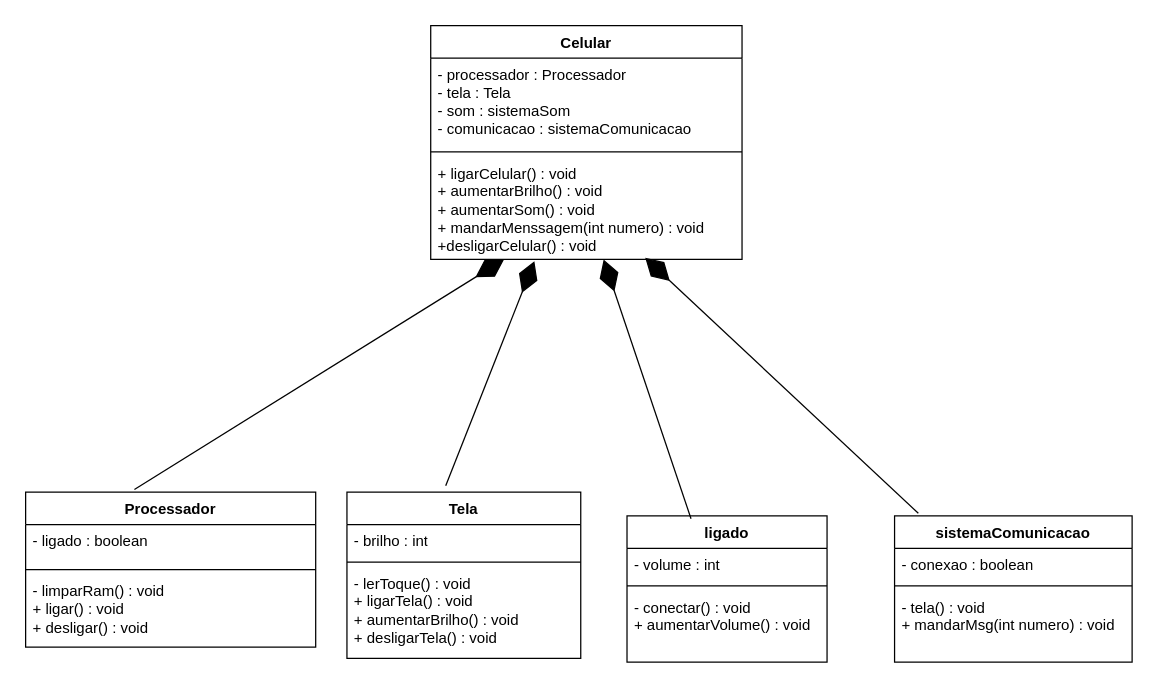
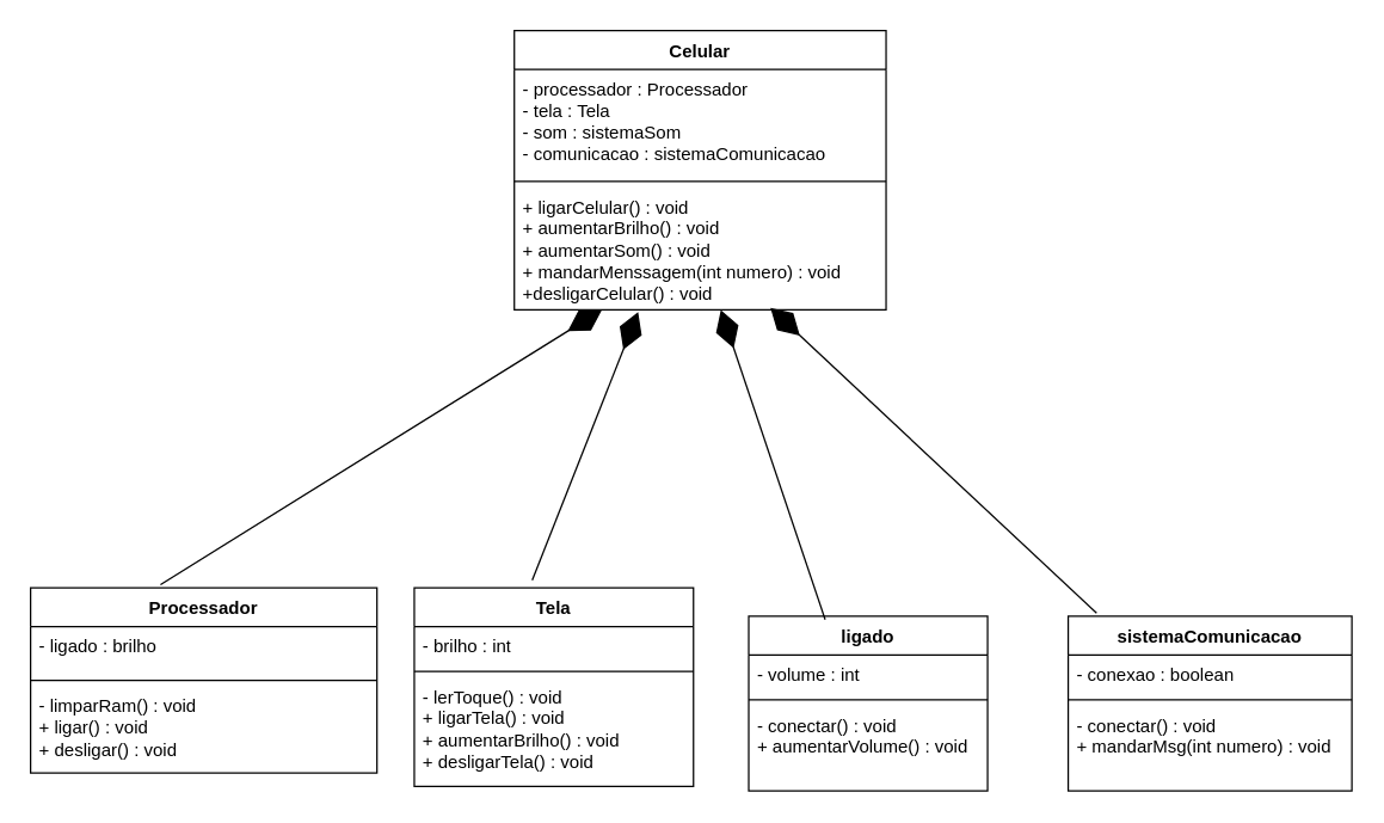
  <mxCell id="0" />
  <mxCell id="1" parent="0" />
  <mxCell id="2" value="Celular&lt;div&gt;&lt;br&gt;&lt;/div&gt;" style="swimlane;fontStyle=1;align=center;verticalAlign=top;childLayout=stackLayout;horizontal=1;startSize=26;horizontalStack=0;resizeParent=1;resizeParentMax=0;resizeLast=0;collapsible=1;marginBottom=0;whiteSpace=wrap;html=1;" parent="1" vertex="1"><mxGeometry x="344" y="20" width="249" height="187" as="geometry" /></mxCell>
  <mxCell id="3" value="- processador : Processador&lt;div&gt;- tela : Tela&lt;/div&gt;&lt;div&gt;&lt;span style=&quot;background-color: transparent; color: light-dark(rgb(0, 0, 0), rgb(255, 255, 255));&quot;&gt;- som : sistemaSom&lt;/span&gt;&lt;/div&gt;&lt;div&gt;- comunicacao : sistemaComunicacao&lt;/div&gt;" style="text;strokeColor=none;fillColor=none;align=left;verticalAlign=top;spacingLeft=4;spacingRight=4;overflow=hidden;rotatable=0;points=[[0,0.5],[1,0.5]];portConstraint=eastwest;whiteSpace=wrap;html=1;" parent="2" vertex="1"><mxGeometry y="26" width="249" height="71" as="geometry" /></mxCell>
  <mxCell id="4" value="" style="line;strokeWidth=1;fillColor=none;align=left;verticalAlign=middle;spacingTop=-1;spacingLeft=3;spacingRight=3;rotatable=0;labelPosition=right;points=[];portConstraint=eastwest;strokeColor=inherit;" parent="2" vertex="1"><mxGeometry y="97" width="249" height="8" as="geometry" /></mxCell>
  <mxCell id="5" value="+ ligarCelular() : void&lt;div&gt;+ aumentarBrilho() : void&lt;/div&gt;&lt;div&gt;+ aumentarSom() : void&lt;/div&gt;&lt;div&gt;+ mandarMenssagem(int numero) : void&lt;/div&gt;&lt;div&gt;+desligarCelular() : void&lt;/div&gt;" style="text;strokeColor=none;fillColor=none;align=left;verticalAlign=top;spacingLeft=4;spacingRight=4;overflow=hidden;rotatable=0;points=[[0,0.5],[1,0.5]];portConstraint=eastwest;whiteSpace=wrap;html=1;" parent="2" vertex="1"><mxGeometry y="105" width="249" height="82" as="geometry" /></mxCell>
  <mxCell id="6" value="Processador" style="swimlane;fontStyle=1;align=center;verticalAlign=top;childLayout=stackLayout;horizontal=1;startSize=26;horizontalStack=0;resizeParent=1;resizeParentMax=0;resizeLast=0;collapsible=1;marginBottom=0;whiteSpace=wrap;html=1;" parent="1" vertex="1"><mxGeometry x="20" y="393" width="232" height="124" as="geometry" /></mxCell>
- <mxCell id="7" value="- ligado : boolean" style="text;strokeColor=none;fillColor=none;align=left;verticalAlign=top;spacingLeft=4;spacingRight=4;overflow=hidden;rotatable=0;points=[[0,0.5],[1,0.5]];portConstraint=eastwest;whiteSpace=wrap;html=1;" parent="6" vertex="1"><mxGeometry y="26" width="232" height="32" as="geometry" /></mxCell>
+ <mxCell id="7" value="- ligado : brilho" style="text;strokeColor=none;fillColor=none;align=left;verticalAlign=top;spacingLeft=4;spacingRight=4;overflow=hidden;rotatable=0;points=[[0,0.5],[1,0.5]];portConstraint=eastwest;whiteSpace=wrap;html=1;" parent="6" vertex="1"><mxGeometry y="26" width="232" height="32" as="geometry" /></mxCell>
  <mxCell id="8" value="" style="line;strokeWidth=1;fillColor=none;align=left;verticalAlign=middle;spacingTop=-1;spacingLeft=3;spacingRight=3;rotatable=0;labelPosition=right;points=[];portConstraint=eastwest;strokeColor=inherit;" parent="6" vertex="1"><mxGeometry y="58" width="232" height="8" as="geometry" /></mxCell>
  <mxCell id="9" value="- limparRam() : void&lt;div&gt;+ ligar() : void&lt;/div&gt;&lt;div&gt;+ desligar() : void&lt;/div&gt;" style="text;strokeColor=none;fillColor=none;align=left;verticalAlign=top;spacingLeft=4;spacingRight=4;overflow=hidden;rotatable=0;points=[[0,0.5],[1,0.5]];portConstraint=eastwest;whiteSpace=wrap;html=1;" parent="6" vertex="1"><mxGeometry y="66" width="232" height="58" as="geometry" /></mxCell>
  <mxCell id="10" value="" style="endArrow=diamondThin;endFill=1;endSize=24;html=1;rounded=0;fontSize=12;curved=1;" parent="6" target="5" edge="1"><mxGeometry width="160" relative="1" as="geometry"><mxPoint x="87" y="-2" as="sourcePoint" /><mxPoint x="247" y="-2" as="targetPoint" /></mxGeometry></mxCell>
  <mxCell id="11" value="Tela" style="swimlane;fontStyle=1;align=center;verticalAlign=top;childLayout=stackLayout;horizontal=1;startSize=26;horizontalStack=0;resizeParent=1;resizeParentMax=0;resizeLast=0;collapsible=1;marginBottom=0;whiteSpace=wrap;html=1;" parent="1" vertex="1"><mxGeometry x="277" y="393" width="187" height="133" as="geometry" /></mxCell>
  <mxCell id="12" value="- brilho : int" style="text;strokeColor=none;fillColor=none;align=left;verticalAlign=top;spacingLeft=4;spacingRight=4;overflow=hidden;rotatable=0;points=[[0,0.5],[1,0.5]];portConstraint=eastwest;whiteSpace=wrap;html=1;" parent="11" vertex="1"><mxGeometry y="26" width="187" height="26" as="geometry" /></mxCell>
  <mxCell id="13" value="" style="line;strokeWidth=1;fillColor=none;align=left;verticalAlign=middle;spacingTop=-1;spacingLeft=3;spacingRight=3;rotatable=0;labelPosition=right;points=[];portConstraint=eastwest;strokeColor=inherit;" parent="11" vertex="1"><mxGeometry y="52" width="187" height="8" as="geometry" /></mxCell>
  <mxCell id="14" value="" style="endArrow=diamondThin;endFill=1;endSize=24;html=1;rounded=0;fontSize=12;curved=1;entryX=0.333;entryY=1.018;entryDx=0;entryDy=0;entryPerimeter=0;" parent="11" target="5" edge="1"><mxGeometry width="160" relative="1" as="geometry"><mxPoint x="79" y="-5" as="sourcePoint" /><mxPoint x="239" y="-5" as="targetPoint" /><Array as="points" /></mxGeometry></mxCell>
  <mxCell id="15" value="&lt;div&gt;- lerToque() : void&lt;/div&gt;&lt;div&gt;+ ligarTela() : void&lt;/div&gt;&lt;div&gt;+ aumentarBrilho() : void&lt;/div&gt;&lt;div&gt;+ desligarTela() : void&lt;/div&gt;" style="text;strokeColor=none;fillColor=none;align=left;verticalAlign=top;spacingLeft=4;spacingRight=4;overflow=hidden;rotatable=0;points=[[0,0.5],[1,0.5]];portConstraint=eastwest;whiteSpace=wrap;html=1;" parent="11" vertex="1"><mxGeometry y="60" width="187" height="73" as="geometry" /></mxCell>
  <mxCell id="16" value="ligado" style="swimlane;fontStyle=1;align=center;verticalAlign=top;childLayout=stackLayout;horizontal=1;startSize=26;horizontalStack=0;resizeParent=1;resizeParentMax=0;resizeLast=0;collapsible=1;marginBottom=0;whiteSpace=wrap;html=1;" parent="1" vertex="1"><mxGeometry x="501" y="412" width="160" height="117" as="geometry" /></mxCell>
  <mxCell id="17" value="- volume : int" style="text;strokeColor=none;fillColor=none;align=left;verticalAlign=top;spacingLeft=4;spacingRight=4;overflow=hidden;rotatable=0;points=[[0,0.5],[1,0.5]];portConstraint=eastwest;whiteSpace=wrap;html=1;" parent="16" vertex="1"><mxGeometry y="26" width="160" height="26" as="geometry" /></mxCell>
  <mxCell id="18" value="" style="line;strokeWidth=1;fillColor=none;align=left;verticalAlign=middle;spacingTop=-1;spacingLeft=3;spacingRight=3;rotatable=0;labelPosition=right;points=[];portConstraint=eastwest;strokeColor=inherit;" parent="16" vertex="1"><mxGeometry y="52" width="160" height="8" as="geometry" /></mxCell>
  <mxCell id="19" value="&lt;div&gt;- conectar() : void&lt;/div&gt;&lt;div&gt;+ aumentarVolume() : void&lt;/div&gt;" style="text;strokeColor=none;fillColor=none;align=left;verticalAlign=top;spacingLeft=4;spacingRight=4;overflow=hidden;rotatable=0;points=[[0,0.5],[1,0.5]];portConstraint=eastwest;whiteSpace=wrap;html=1;" parent="16" vertex="1"><mxGeometry y="60" width="160" height="57" as="geometry" /></mxCell>
  <mxCell id="20" value="sistemaComunicacao" style="swimlane;fontStyle=1;align=center;verticalAlign=top;childLayout=stackLayout;horizontal=1;startSize=26;horizontalStack=0;resizeParent=1;resizeParentMax=0;resizeLast=0;collapsible=1;marginBottom=0;whiteSpace=wrap;html=1;" parent="1" vertex="1"><mxGeometry x="715" y="412" width="190" height="117" as="geometry" /></mxCell>
  <mxCell id="21" value="- conexao : boolean" style="text;strokeColor=none;fillColor=none;align=left;verticalAlign=top;spacingLeft=4;spacingRight=4;overflow=hidden;rotatable=0;points=[[0,0.5],[1,0.5]];portConstraint=eastwest;whiteSpace=wrap;html=1;" parent="20" vertex="1"><mxGeometry y="26" width="190" height="26" as="geometry" /></mxCell>
  <mxCell id="22" value="" style="line;strokeWidth=1;fillColor=none;align=left;verticalAlign=middle;spacingTop=-1;spacingLeft=3;spacingRight=3;rotatable=0;labelPosition=right;points=[];portConstraint=eastwest;strokeColor=inherit;" parent="20" vertex="1"><mxGeometry y="52" width="190" height="8" as="geometry" /></mxCell>
- <mxCell id="23" value="- tela() : void&lt;div&gt;+ mandarMsg(int numero) : void&lt;/div&gt;" style="text;strokeColor=none;fillColor=none;align=left;verticalAlign=top;spacingLeft=4;spacingRight=4;overflow=hidden;rotatable=0;points=[[0,0.5],[1,0.5]];portConstraint=eastwest;whiteSpace=wrap;html=1;" parent="20" vertex="1"><mxGeometry y="60" width="190" height="57" as="geometry" /></mxCell>
+ <mxCell id="23" value="- conectar() : void&lt;div&gt;+ mandarMsg(int numero) : void&lt;/div&gt;" style="text;strokeColor=none;fillColor=none;align=left;verticalAlign=top;spacingLeft=4;spacingRight=4;overflow=hidden;rotatable=0;points=[[0,0.5],[1,0.5]];portConstraint=eastwest;whiteSpace=wrap;html=1;" parent="20" vertex="1"><mxGeometry y="60" width="190" height="57" as="geometry" /></mxCell>
  <mxCell id="24" value="" style="endArrow=diamondThin;endFill=1;endSize=24;html=1;rounded=0;fontSize=12;curved=1;entryX=0.689;entryY=0.984;entryDx=0;entryDy=0;entryPerimeter=0;" parent="20" target="5" edge="1"><mxGeometry width="160" relative="1" as="geometry"><mxPoint x="19" y="-2" as="sourcePoint" /><mxPoint x="179" y="-2" as="targetPoint" /></mxGeometry></mxCell>
  <mxCell id="25" value="" style="endArrow=diamondThin;endFill=1;endSize=24;html=1;rounded=0;fontSize=12;curved=1;exitX=0.32;exitY=0.02;exitDx=0;exitDy=0;exitPerimeter=0;" parent="1" source="16" target="5" edge="1"><mxGeometry width="160" relative="1" as="geometry"><mxPoint x="556" y="406" as="sourcePoint" /><mxPoint x="521" y="211" as="targetPoint" /></mxGeometry></mxCell>
